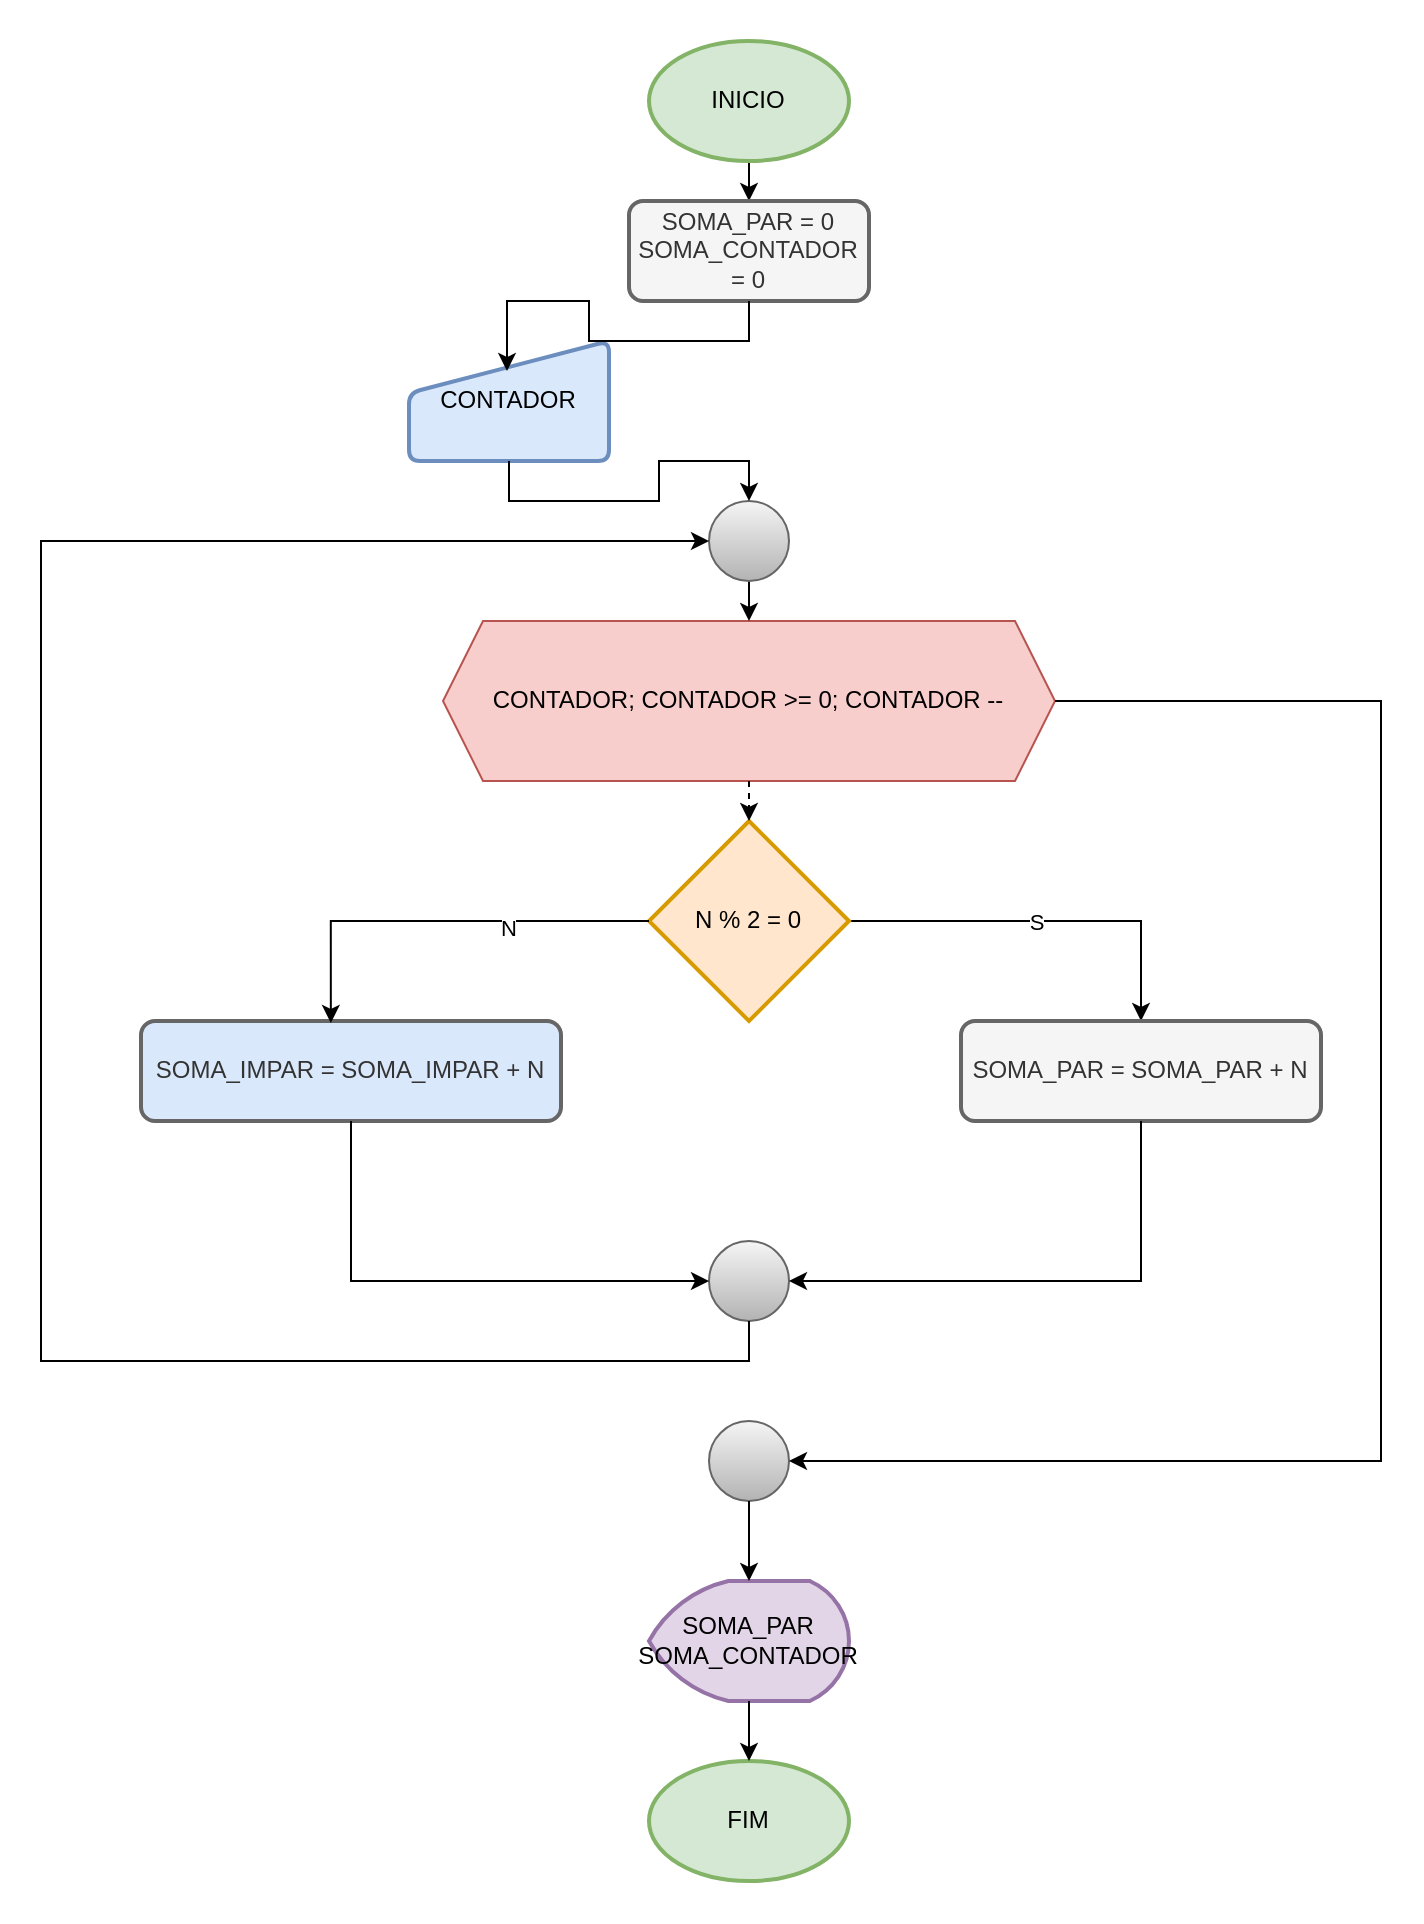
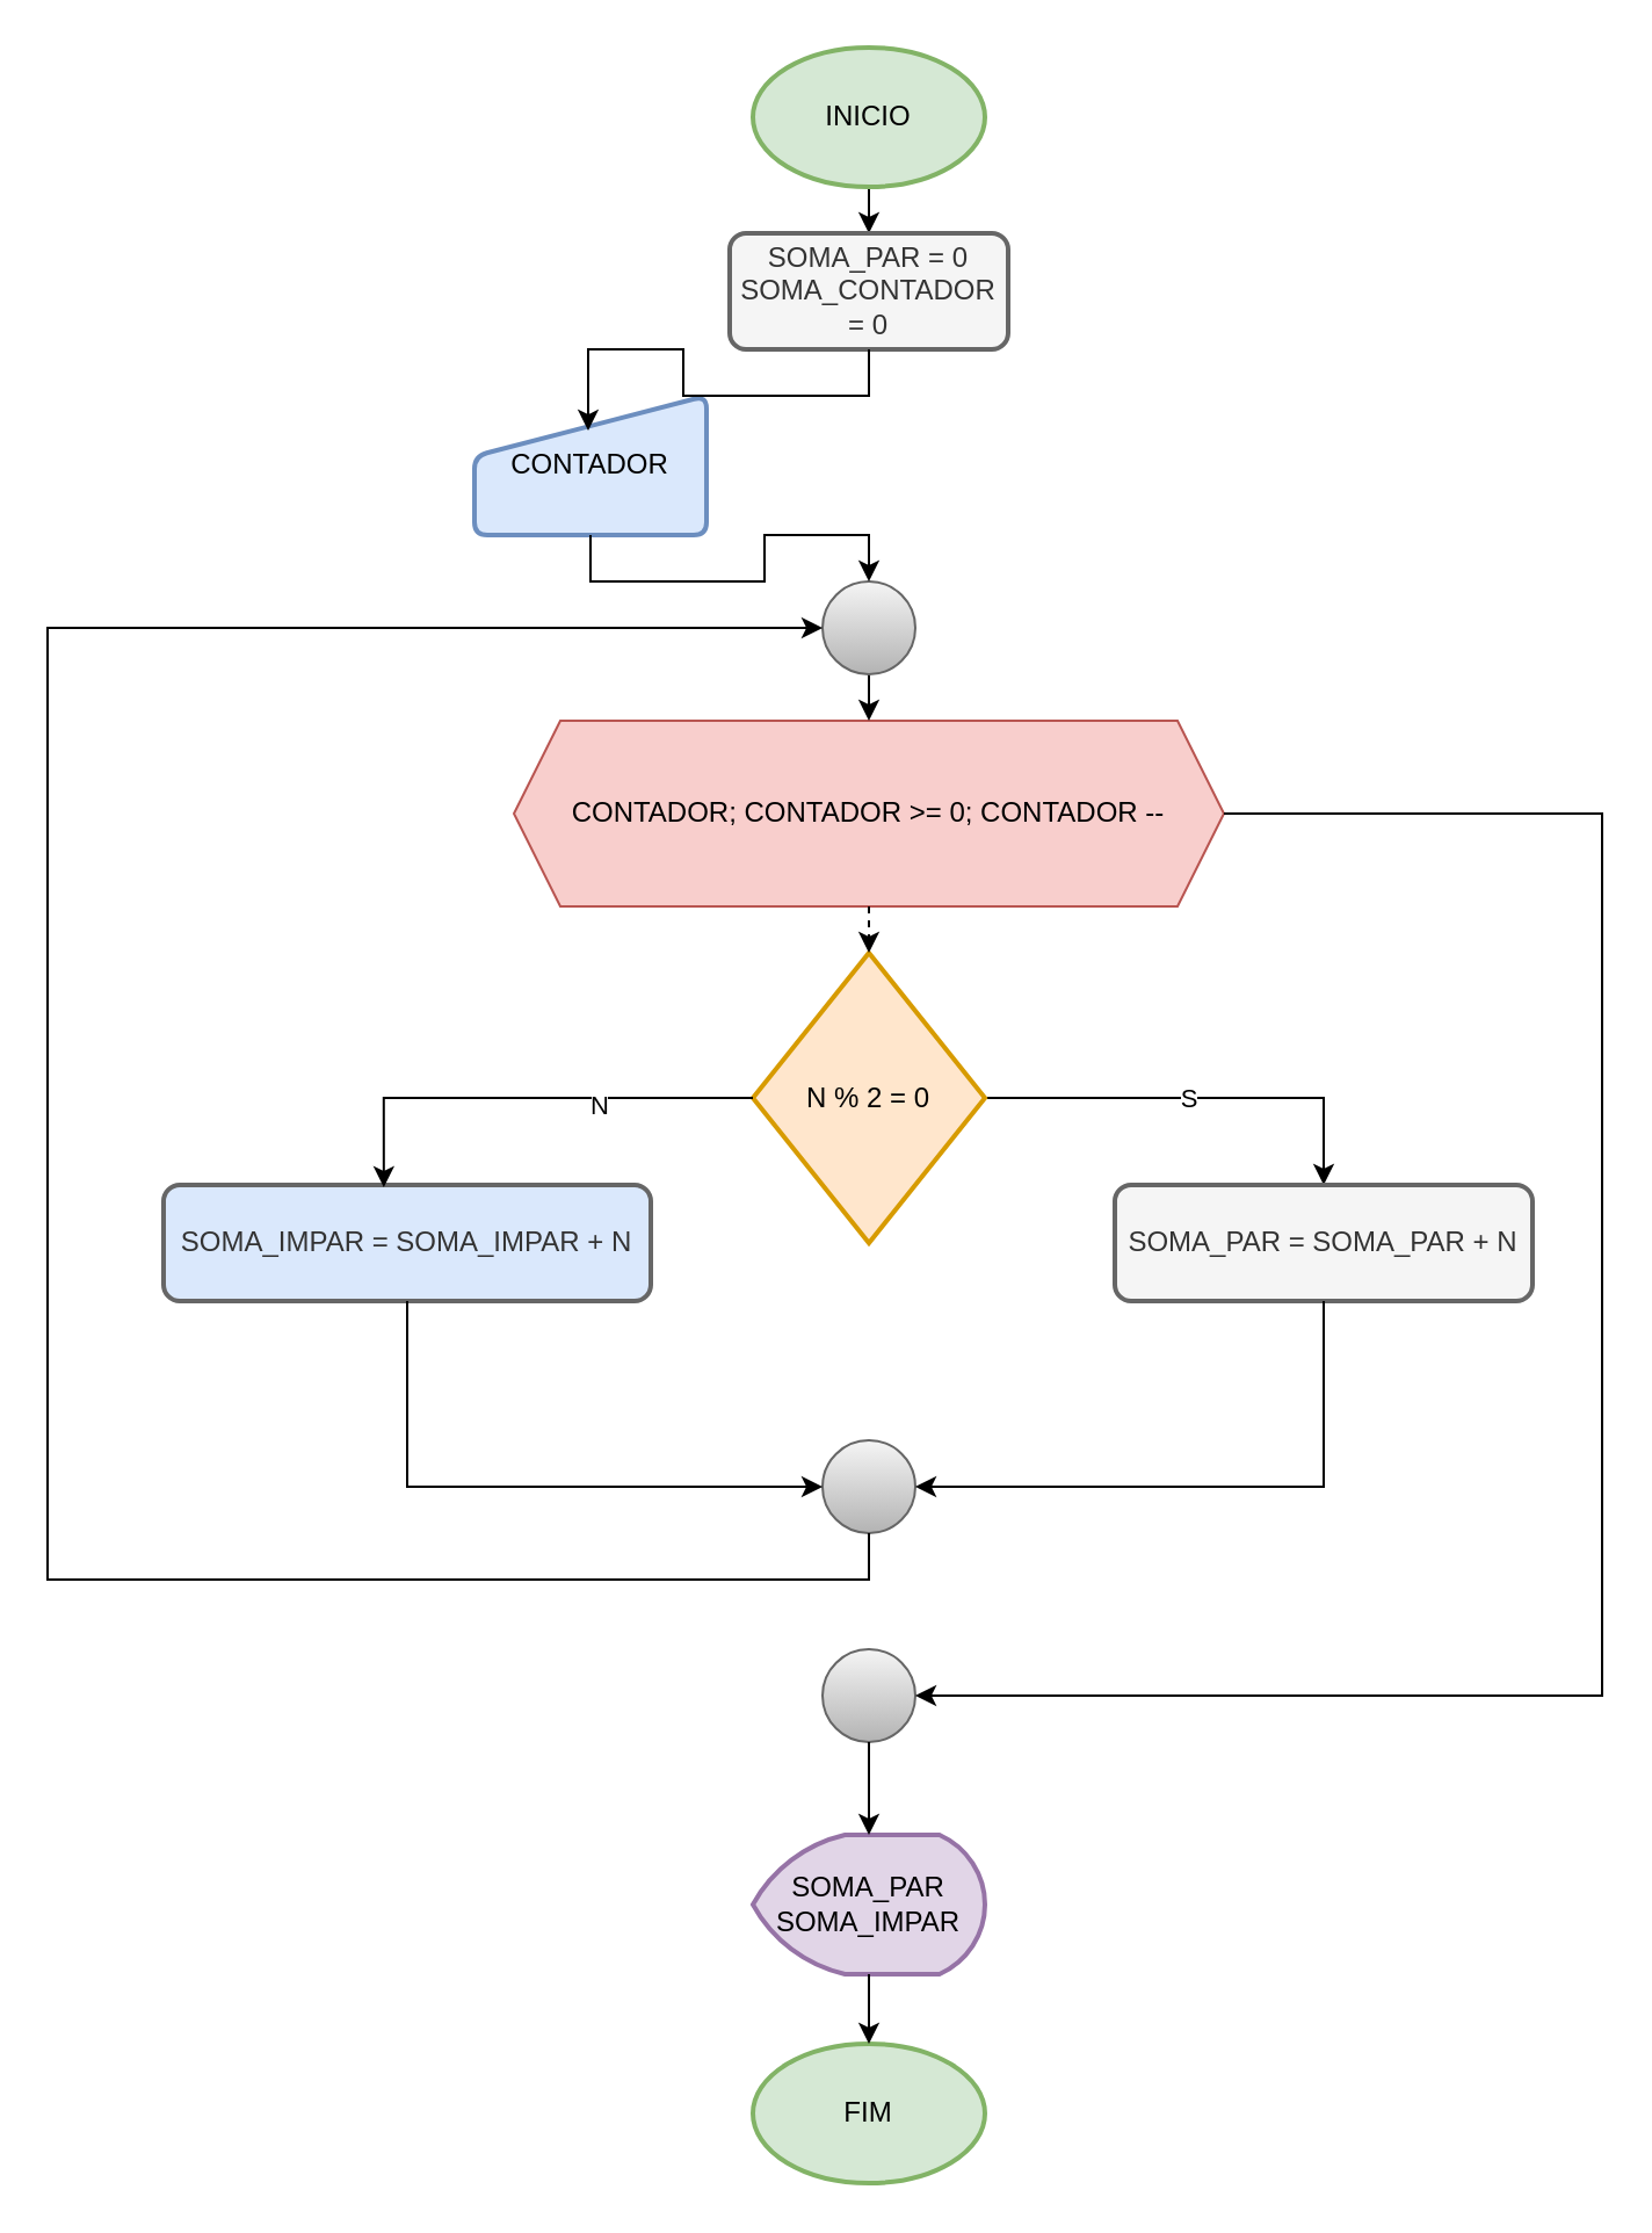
  <mxCell id="0" />
  <mxCell id="1" parent="0" />
  <mxCell id="2" style="edgeStyle=orthogonalEdgeStyle;rounded=0;orthogonalLoop=1;jettySize=auto;html=1;exitX=0.5;exitY=1;exitDx=0;exitDy=0;exitPerimeter=0;entryX=0.5;entryY=0;entryDx=0;entryDy=0;" edge="1" parent="1" source="3" target="6"><mxGeometry relative="1" as="geometry" /></mxCell>
  <mxCell id="3" value="&lt;span style=&quot;background-color: transparent; color: light-dark(rgb(0, 0, 0), rgb(255, 255, 255));&quot;&gt;INICIO&lt;/span&gt;" style="strokeWidth=2;html=1;shape=mxgraph.flowchart.start_1;whiteSpace=wrap;fillColor=#d5e8d4;strokeColor=#82b366;" vertex="1" parent="1"><mxGeometry x="324" y="20" width="100" height="60" as="geometry" /></mxCell>
  <mxCell id="4" value="FIM" style="strokeWidth=2;html=1;shape=mxgraph.flowchart.start_1;whiteSpace=wrap;fillColor=#d5e8d4;strokeColor=#82b366;" vertex="1" parent="1"><mxGeometry x="324" y="880" width="100" height="60" as="geometry" /></mxCell>
  <mxCell id="5" value="CONTADOR" style="html=1;strokeWidth=2;shape=manualInput;whiteSpace=wrap;rounded=1;size=26;arcSize=11;fillColor=#dae8fc;strokeColor=#6c8ebf;" vertex="1" parent="1"><mxGeometry x="204" y="170" width="100" height="60" as="geometry" /></mxCell>
  <mxCell id="6" value="SOMA_PAR = 0&lt;div&gt;SOMA_CONTADOR = 0&lt;/div&gt;" style="rounded=1;whiteSpace=wrap;html=1;absoluteArcSize=1;arcSize=14;strokeWidth=2;fillColor=#f5f5f5;fontColor=#333333;strokeColor=#666666;" vertex="1" parent="1"><mxGeometry x="314" y="100" width="120" height="50" as="geometry" /></mxCell>
  <mxCell id="7" style="edgeStyle=orthogonalEdgeStyle;rounded=0;orthogonalLoop=1;jettySize=auto;html=1;exitX=0.5;exitY=1;exitDx=0;exitDy=0;entryX=0.49;entryY=0.25;entryDx=0;entryDy=0;entryPerimeter=0;" edge="1" parent="1" source="6" target="5"><mxGeometry relative="1" as="geometry" /></mxCell>
  <mxCell id="8" value="&lt;span style=&quot;text-wrap-mode: nowrap;&quot;&gt;CONTADOR; CONTADOR &amp;gt;= 0; CONTADOR --&lt;/span&gt;" style="shape=hexagon;perimeter=hexagonPerimeter2;whiteSpace=wrap;html=1;fixedSize=1;fillColor=#f8cecc;strokeColor=#b85450;" vertex="1" parent="1"><mxGeometry x="221" y="310" width="306" height="80" as="geometry" /></mxCell>
  <mxCell id="9" style="edgeStyle=orthogonalEdgeStyle;rounded=0;orthogonalLoop=1;jettySize=auto;html=1;exitX=0.5;exitY=1;exitDx=0;exitDy=0;exitPerimeter=0;entryX=0.5;entryY=0;entryDx=0;entryDy=0;" edge="1" parent="1" source="10" target="8"><mxGeometry relative="1" as="geometry" /></mxCell>
  <mxCell id="10" value="" style="verticalLabelPosition=bottom;verticalAlign=top;html=1;shape=mxgraph.flowchart.on-page_reference;fillColor=#f5f5f5;gradientColor=#b3b3b3;strokeColor=#666666;" vertex="1" parent="1"><mxGeometry x="354" y="250" width="40" height="40" as="geometry" /></mxCell>
  <mxCell id="11" style="edgeStyle=orthogonalEdgeStyle;rounded=0;orthogonalLoop=1;jettySize=auto;html=1;exitX=0.5;exitY=1;exitDx=0;exitDy=0;entryX=0.5;entryY=0;entryDx=0;entryDy=0;entryPerimeter=0;" edge="1" parent="1" source="5" target="10"><mxGeometry relative="1" as="geometry" /></mxCell>
  <mxCell id="12" style="edgeStyle=orthogonalEdgeStyle;rounded=0;orthogonalLoop=1;jettySize=auto;html=1;exitX=1;exitY=0.5;exitDx=0;exitDy=0;exitPerimeter=0;entryX=0.5;entryY=0;entryDx=0;entryDy=0;" edge="1" parent="1" source="14" target="16"><mxGeometry relative="1" as="geometry" /></mxCell>
  <mxCell id="13" value="S" style="edgeLabel;html=1;align=center;verticalAlign=middle;resizable=0;points=[];" vertex="1" connectable="0" parent="12"><mxGeometry x="-0.051" relative="1" as="geometry"><mxPoint as="offset" /></mxGeometry></mxCell>
- <mxCell id="14" value="N % 2 = 0" style="strokeWidth=2;html=1;shape=mxgraph.flowchart.decision;whiteSpace=wrap;fillColor=#ffe6cc;strokeColor=#d79b00;" vertex="1" parent="1"><mxGeometry x="324" y="410" width="100" height="100" as="geometry" /></mxCell>
+ <mxCell id="14" value="N % 2 = 0" style="strokeWidth=2;html=1;shape=mxgraph.flowchart.decision;whiteSpace=wrap;fillColor=#ffe6cc;strokeColor=#d79b00;" vertex="1" parent="1"><mxGeometry x="324" y="410" width="100" height="125" as="geometry" /></mxCell>
  <mxCell id="15" style="edgeStyle=orthogonalEdgeStyle;rounded=0;orthogonalLoop=1;jettySize=auto;html=1;exitX=0.5;exitY=1;exitDx=0;exitDy=0;entryX=0.5;entryY=0;entryDx=0;entryDy=0;entryPerimeter=0;dashed=1;" edge="1" parent="1" source="8" target="14"><mxGeometry relative="1" as="geometry" /></mxCell>
  <mxCell id="16" value="SOMA_PAR = SOMA_PAR + N" style="rounded=1;whiteSpace=wrap;html=1;absoluteArcSize=1;arcSize=14;strokeWidth=2;fillColor=#f5f5f5;fontColor=#333333;strokeColor=#666666;" vertex="1" parent="1"><mxGeometry x="480" y="510" width="180" height="50" as="geometry" /></mxCell>
  <mxCell id="17" value="SOMA_IMPAR = SOMA_IMPAR + N" style="rounded=1;whiteSpace=wrap;html=1;absoluteArcSize=1;arcSize=14;strokeWidth=2;fillColor=#dae8fc;fontColor=#333333;strokeColor=#666666;" vertex="1" parent="1"><mxGeometry x="70" y="510" width="210" height="50" as="geometry" /></mxCell>
  <mxCell id="18" style="edgeStyle=orthogonalEdgeStyle;rounded=0;orthogonalLoop=1;jettySize=auto;html=1;exitX=0;exitY=0.5;exitDx=0;exitDy=0;exitPerimeter=0;entryX=0.452;entryY=0.02;entryDx=0;entryDy=0;entryPerimeter=0;" edge="1" parent="1" source="14" target="17"><mxGeometry relative="1" as="geometry" /></mxCell>
  <mxCell id="19" value="N" style="edgeLabel;html=1;align=center;verticalAlign=middle;resizable=0;points=[];" vertex="1" connectable="0" parent="18"><mxGeometry x="-0.324" y="3" relative="1" as="geometry"><mxPoint as="offset" /></mxGeometry></mxCell>
  <mxCell id="20" value="" style="verticalLabelPosition=bottom;verticalAlign=top;html=1;shape=mxgraph.flowchart.on-page_reference;fillColor=#f5f5f5;gradientColor=#b3b3b3;strokeColor=#666666;" vertex="1" parent="1"><mxGeometry x="354" y="620" width="40" height="40" as="geometry" /></mxCell>
  <mxCell id="21" style="edgeStyle=orthogonalEdgeStyle;rounded=0;orthogonalLoop=1;jettySize=auto;html=1;exitX=0.5;exitY=1;exitDx=0;exitDy=0;entryX=0;entryY=0.5;entryDx=0;entryDy=0;entryPerimeter=0;" edge="1" parent="1" source="17" target="20"><mxGeometry relative="1" as="geometry" /></mxCell>
  <mxCell id="22" style="edgeStyle=orthogonalEdgeStyle;rounded=0;orthogonalLoop=1;jettySize=auto;html=1;exitX=0.5;exitY=1;exitDx=0;exitDy=0;entryX=1;entryY=0.5;entryDx=0;entryDy=0;entryPerimeter=0;" edge="1" parent="1" source="16" target="20"><mxGeometry relative="1" as="geometry" /></mxCell>
  <mxCell id="23" style="edgeStyle=orthogonalEdgeStyle;rounded=0;orthogonalLoop=1;jettySize=auto;html=1;exitX=0.5;exitY=1;exitDx=0;exitDy=0;exitPerimeter=0;entryX=0;entryY=0.5;entryDx=0;entryDy=0;entryPerimeter=0;" edge="1" parent="1" source="20" target="10"><mxGeometry relative="1" as="geometry"><Array as="points"><mxPoint x="374" y="680" /><mxPoint x="20" y="680" /><mxPoint x="20" y="270" /></Array></mxGeometry></mxCell>
- <mxCell id="24" value="SOMA_PAR&lt;br&gt;SOMA_CONTADOR" style="strokeWidth=2;html=1;shape=mxgraph.flowchart.display;whiteSpace=wrap;fillColor=#e1d5e7;strokeColor=#9673a6;" vertex="1" parent="1"><mxGeometry x="324" y="790" width="100" height="60" as="geometry" /></mxCell>
+ <mxCell id="24" value="SOMA_PAR&lt;br&gt;SOMA_IMPAR" style="strokeWidth=2;html=1;shape=mxgraph.flowchart.display;whiteSpace=wrap;fillColor=#e1d5e7;strokeColor=#9673a6;" vertex="1" parent="1"><mxGeometry x="324" y="790" width="100" height="60" as="geometry" /></mxCell>
  <mxCell id="25" style="edgeStyle=orthogonalEdgeStyle;rounded=0;orthogonalLoop=1;jettySize=auto;html=1;exitX=0.5;exitY=1;exitDx=0;exitDy=0;exitPerimeter=0;entryX=0.5;entryY=0;entryDx=0;entryDy=0;entryPerimeter=0;" edge="1" parent="1" source="24" target="4"><mxGeometry relative="1" as="geometry" /></mxCell>
  <mxCell id="26" value="" style="verticalLabelPosition=bottom;verticalAlign=top;html=1;shape=mxgraph.flowchart.on-page_reference;fillColor=#f5f5f5;gradientColor=#b3b3b3;strokeColor=#666666;" vertex="1" parent="1"><mxGeometry x="354" y="710" width="40" height="40" as="geometry" /></mxCell>
  <mxCell id="27" style="edgeStyle=orthogonalEdgeStyle;rounded=0;orthogonalLoop=1;jettySize=auto;html=1;exitX=0.5;exitY=1;exitDx=0;exitDy=0;exitPerimeter=0;entryX=0.5;entryY=0;entryDx=0;entryDy=0;entryPerimeter=0;" edge="1" parent="1" source="26" target="24"><mxGeometry relative="1" as="geometry" /></mxCell>
  <mxCell id="28" style="edgeStyle=orthogonalEdgeStyle;rounded=0;orthogonalLoop=1;jettySize=auto;html=1;exitX=1;exitY=0.5;exitDx=0;exitDy=0;entryX=1;entryY=0.5;entryDx=0;entryDy=0;entryPerimeter=0;" edge="1" parent="1" source="8" target="26"><mxGeometry relative="1" as="geometry"><Array as="points"><mxPoint x="690" y="350" /><mxPoint x="690" y="730" /></Array></mxGeometry></mxCell>
